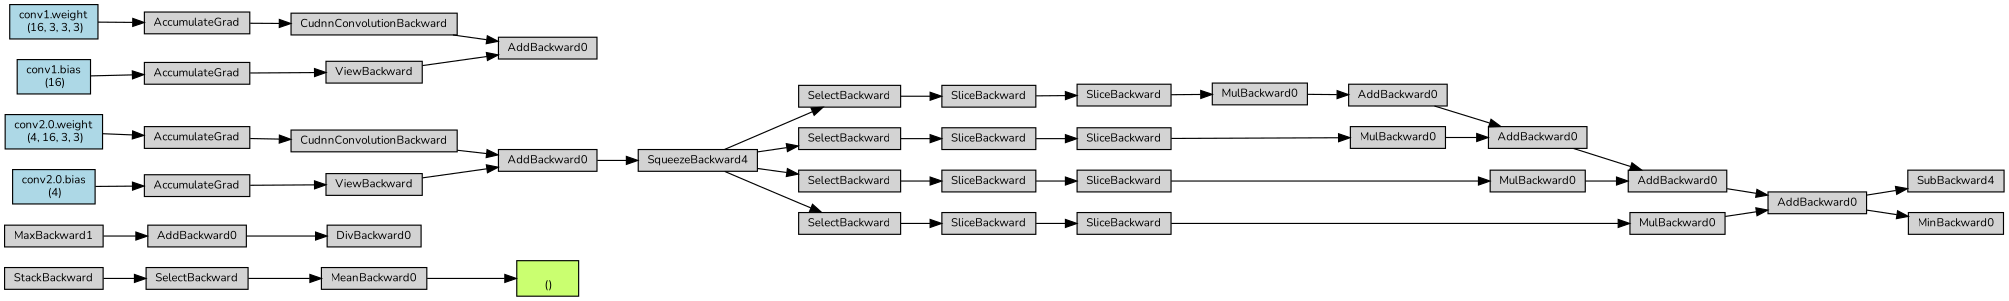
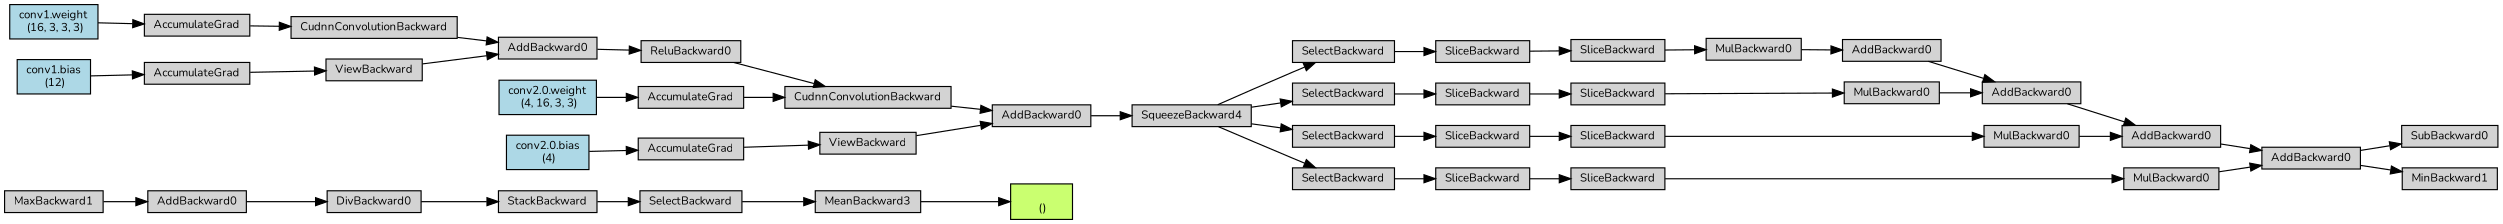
  digraph {
    fontname=Nunito
    rankdir=LR
    node [align=left fontname=Nunito fontsize=10 ranksep=0.1 shape=box style=filled]
    edge [fontname=Nunito]
    n1 [fillcolor=darkolivegreen1 height=0.2 label="\n ()"]
-   n2 [height=0.2 label=MeanBackward0]
+   n2 [height=0.2 label=MeanBackward3]
    n3 [height=0.2 label=SelectBackward]
    n4 [height=0.2 label=StackBackward]
    n5 [height=0.2 label=DivBackward0]
-   n6 [height=0.2 label=SubBackward4]
+   n6 [height=0.2 label=SubBackward0]
    n7 [height=0.2 label=MaxBackward1]
    n8 [height=0.2 label=AddBackward0]
    n9 [height=0.2 label=AddBackward0]
-   n10 [height=0.2 label=MinBackward0]
+   n10 [height=0.2 label=MinBackward1]
    n11 [height=0.2 label=AddBackward0]
    n12 [height=0.2 label=AddBackward0]
    n13 [height=0.2 label=AddBackward0]
    n14 [height=0.2 label=MulBackward0]
    n15 [height=0.2 label=SliceBackward]
    n16 [height=0.2 label=SliceBackward]
    n17 [height=0.2 label=SelectBackward]
    n18 [height=0.2 label=SqueezeBackward4]
    n19 [height=0.2 label=SelectBackward]
    n20 [height=0.2 label=SelectBackward]
    n21 [height=0.2 label=SelectBackward]
    n22 [height=0.2 label=SliceBackward]
    n23 [height=0.2 label=SliceBackward]
    n24 [height=0.2 label=SliceBackward]
    n25 [height=0.2 label=AddBackward0]
    n26 [height=0.2 label=CudnnConvolutionBackward]
+   n27 [height=0.2 label=ReluBackward0]
    n28 [height=0.2 label=AddBackward0]
    n29 [height=0.2 label=CudnnConvolutionBackward]
    n30 [height=0.2 label=AccumulateGrad]
    n31 [fillcolor=lightblue height=0.2 label="conv1.weight\n (16, 3, 3, 3)"]
    n32 [height=0.2 label=ViewBackward]
    n33 [height=0.2 label=AccumulateGrad]
-   n34 [fillcolor=lightblue height=0.2 label="conv1.bias\n (16)"]
+   n34 [fillcolor=lightblue height=0.2 label="conv1.bias\n (12)"]
    n35 [height=0.2 label=AccumulateGrad]
    n36 [fillcolor=lightblue height=0.2 label="conv2.0.weight\n (4, 16, 3, 3)"]
    n37 [height=0.2 label=ViewBackward]
    n38 [height=0.2 label=AccumulateGrad]
    n39 [fillcolor=lightblue height=0.2 label="conv2.0.bias\n (4)"]
    n40 [height=0.2 label=MulBackward0]
    n41 [height=0.2 label=SliceBackward]
    n42 [height=0.2 label=MulBackward0]
    n43 [height=0.2 label=SliceBackward]
    n44 [height=0.2 label=MulBackward0]
    n45 [height=0.2 label=SliceBackward]
    n2 -> n1
    n3 -> n2
    n4 -> n3
+   n5 -> n4
    n7 -> n8
    n8 -> n5
    n9 -> n6
    n9 -> n10
    n11 -> n9
    n12 -> n11
    n13 -> n12
    n14 -> n13
    n15 -> n14
    n16 -> n15
    n17 -> n16
    n18 -> n17
    n18 -> n19
    n18 -> n20
    n18 -> n21
    n19 -> n22
    n20 -> n23
    n21 -> n24
    n22 -> n41
    n23 -> n43
    n24 -> n45
    n25 -> n18
    n26 -> n25
+   n27 -> n26
+   n28 -> n27
    n29 -> n28
    n30 -> n29
    n31 -> n30
    n32 -> n28
    n33 -> n32
    n34 -> n33
    n35 -> n26
    n36 -> n35
    n37 -> n25
    n38 -> n37
    n39 -> n38
    n40 -> n12
    n41 -> n40
    n42 -> n11
    n43 -> n42
    n44 -> n9
    n45 -> n44
  }
